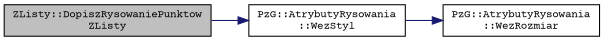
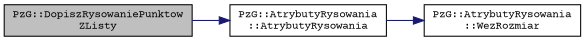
  digraph {
    fontname="Courier Prime"
    rankdir=LR
    node [color=black fillcolor=white fontname="Courier Prime" fontsize=10 shape=record style=filled]
    edge [color=midnightblue fontname="Courier Prime" fontsize=10 labelfontname=Helvetica labelfontsize=10 style=solid]
-   n1 [fillcolor=grey75 fontcolor=black height=0.2 label="ZListy::DopiszRysowaniePunktow\lZListy" width=0.4]
-   n2 [height=0.2 label="PzG::AtrybutyRysowania\l::WezStyl" width=0.4]
+   n1 [fillcolor=grey75 fontcolor=black height=0.2 label="PzG::DopiszRysowaniePunktow\lZListy" width=0.4]
+   n2 [height=0.2 label="PzG::AtrybutyRysowania\l::AtrybutyRysowania" width=0.4]
    n3 [height=0.2 label="PzG::AtrybutyRysowania\l::WezRozmiar" width=0.4]
    n1 -> n2
    n2 -> n3
  }
